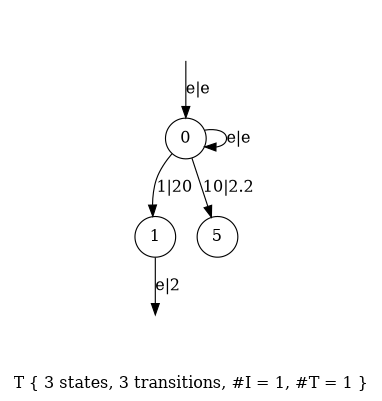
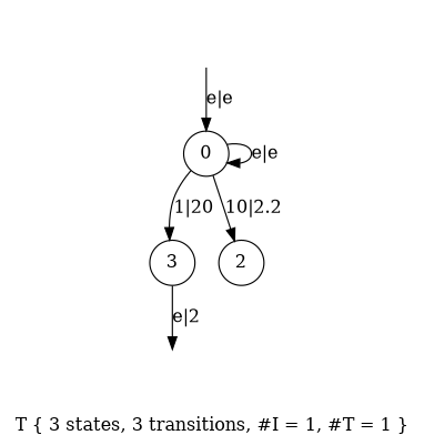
  digraph {
    label="T { 3 states, 3 transitions, #I = 1, #T = 1 }"
    node [shape=circle]
    T1 [height=.01 style=invis width=.01]
    n2 [label=0]
-   n3 [label=1]
-   n4 [label=5]
+   n3 [label=3]
+   n4 [label=2]
    T3 [height=.01 style=invis width=.01]
    T1 -> n2 [label="e|e"]
    n2 -> n2 [label="e|e"]
    n2 -> n3 [label="1|20"]
    n2 -> n4 [label="10|2.2"]
    n3 -> T3 [label="e|2"]
  }
